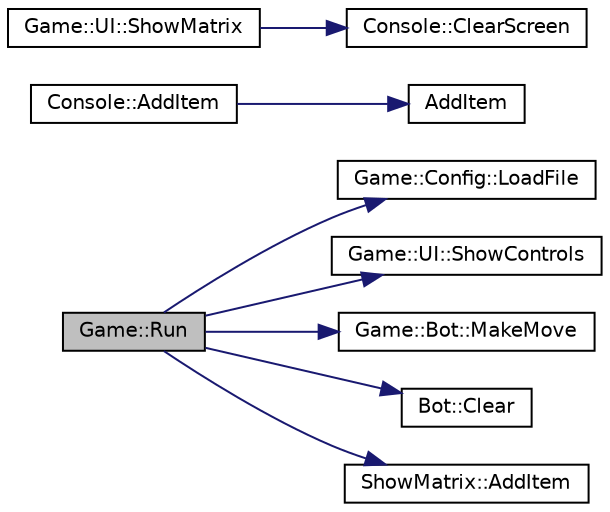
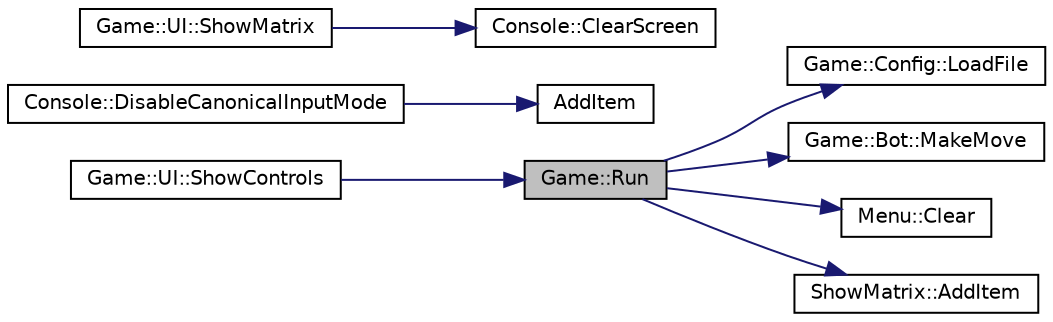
  digraph {
    rankdir=LR
    node [color=black fillcolor=white fontname=Helvetica fontsize=10 shape=record style=filled]
    edge [color=midnightblue fontname=Helvetica fontsize=10 labelfontname=Helvetica labelfontsize=10 style=solid]
    n1 [fillcolor=grey75 fontcolor=black height=0.2 label="Game::Run" width=0.4]
    n2 [height=0.2 label="Game::Config::LoadFile" width=0.4]
    n3 [height=0.2 label="Game::UI::ShowControls" width=0.4]
    n4 [height=0.2 label="Game::Bot::MakeMove" width=0.4]
-   n5 [height=0.2 label="Bot::Clear" width=0.4]
+   n5 [height=0.2 label="Menu::Clear" width=0.4]
    n6 [height=0.2 label="ShowMatrix::AddItem" width=0.4]
-   n7 [height=0.2 label="Console::AddItem" width=0.4]
+   n7 [height=0.2 label="Console::DisableCanonicalInputMode" width=0.4]
    n8 [height=0.2 label=AddItem width=0.4]
    n9 [height=0.2 label="Game::UI::ShowMatrix" width=0.4]
    n10 [height=0.2 label="Console::ClearScreen" width=0.4]
    n1 -> n2
-   n1 -> n3
+   n3 -> n1
    n1 -> n4
    n1 -> n5
    n1 -> n6
    n7 -> n8
    n9 -> n10
  }
